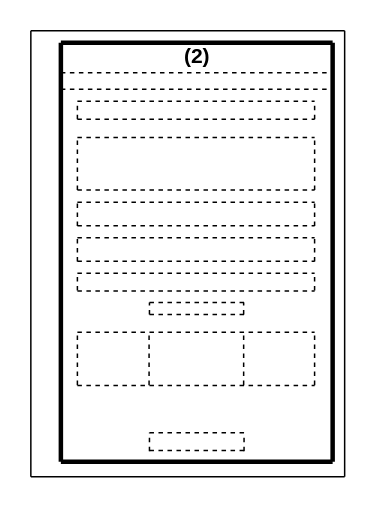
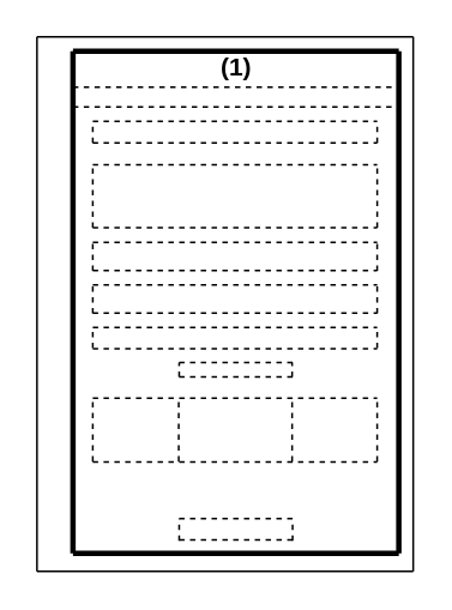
  <mxCell id="0" />
  <mxCell id="1" parent="0" />
  <mxCell id="2" value="" style="endArrow=none;html=1;strokeWidth=3;" parent="1" edge="1"><mxGeometry width="50" height="50" relative="1" as="geometry"><mxPoint x="40" y="307" as="sourcePoint" /><mxPoint x="40" y="28" as="targetPoint" /></mxGeometry></mxCell>
  <mxCell id="3" value="" style="endArrow=none;html=1;strokeWidth=3;" parent="1" edge="1"><mxGeometry width="50" height="50" relative="1" as="geometry"><mxPoint x="221" y="307" as="sourcePoint" /><mxPoint x="221" y="28" as="targetPoint" /></mxGeometry></mxCell>
  <mxCell id="4" value="" style="endArrow=none;html=1;strokeWidth=3;" parent="1" edge="1"><mxGeometry width="50" height="50" relative="1" as="geometry"><mxPoint x="40" y="307" as="sourcePoint" /><mxPoint x="221" y="307" as="targetPoint" /></mxGeometry></mxCell>
  <mxCell id="5" value="" style="endArrow=none;html=1;strokeWidth=1;fontSize=1;" edge="1" parent="1"><mxGeometry width="50" height="50" relative="1" as="geometry"><mxPoint as="sourcePoint" x="20" y="20" /><mxPoint x="229" as="targetPoint" y="20" /></mxGeometry></mxCell>
  <mxCell id="6" value="" style="endArrow=none;html=1;strokeWidth=3;" edge="1" parent="1"><mxGeometry width="50" height="50" relative="1" as="geometry"><mxPoint x="40" y="28" as="sourcePoint" /><mxPoint x="221" y="28" as="targetPoint" /></mxGeometry></mxCell>
- <mxCell id="7" value="&lt;span style=&quot;font-size: 14px&quot;&gt;(2)&lt;/span&gt;" style="text;html=1;strokeColor=none;fillColor=none;align=center;verticalAlign=bottom;whiteSpace=wrap;rounded=0;fontSize=14;fontStyle=1" vertex="1" parent="1"><mxGeometry x="110.55" y="31.81" width="40" height="16.06" as="geometry" /></mxCell>
+ <mxCell id="7" value="&lt;span style=&quot;font-size: 14px&quot;&gt;(1)&lt;/span&gt;" style="text;html=1;strokeColor=none;fillColor=none;align=center;verticalAlign=bottom;whiteSpace=wrap;rounded=0;fontSize=14;fontStyle=1" vertex="1" parent="1"><mxGeometry x="110.55" y="31.81" width="40" height="16.06" as="geometry" /></mxCell>
  <mxCell id="8" value="" style="endArrow=none;html=1;strokeWidth=1;dashed=1;" edge="1" parent="1"><mxGeometry width="50" height="50" relative="1" as="geometry"><mxPoint x="40" y="48" as="sourcePoint" /><mxPoint x="221" y="48" as="targetPoint" /></mxGeometry></mxCell>
  <mxCell id="9" value="" style="endArrow=none;html=1;strokeWidth=1;dashed=1;" edge="1" parent="1"><mxGeometry width="50" height="50" relative="1" as="geometry"><mxPoint x="40" y="59" as="sourcePoint" /><mxPoint x="221" y="59" as="targetPoint" /></mxGeometry></mxCell>
  <mxCell id="10" value="" style="endArrow=none;html=1;strokeWidth=1;dashed=1;" edge="1" parent="1"><mxGeometry width="50" height="50" relative="1" as="geometry"><mxPoint x="51" y="67" as="sourcePoint" /><mxPoint x="209" y="67" as="targetPoint" /></mxGeometry></mxCell>
  <mxCell id="11" value="" style="endArrow=none;html=1;strokeWidth=1;dashed=1;" edge="1" parent="1"><mxGeometry width="50" height="50" relative="1" as="geometry"><mxPoint x="51" y="79" as="sourcePoint" /><mxPoint x="209" y="79" as="targetPoint" /></mxGeometry></mxCell>
  <mxCell id="12" value="" style="endArrow=none;html=1;strokeWidth=1;dashed=1;" edge="1" parent="1"><mxGeometry width="50" height="50" relative="1" as="geometry"><mxPoint x="209" y="79" as="sourcePoint" /><mxPoint x="209" y="67" as="targetPoint" /></mxGeometry></mxCell>
  <mxCell id="13" value="" style="endArrow=none;html=1;strokeWidth=1;dashed=1;" edge="1" parent="1"><mxGeometry width="50" height="50" relative="1" as="geometry"><mxPoint x="51" y="79" as="sourcePoint" /><mxPoint x="51" y="67" as="targetPoint" /></mxGeometry></mxCell>
  <mxCell id="14" value="" style="endArrow=none;html=1;strokeWidth=1;dashed=1;" edge="1" parent="1"><mxGeometry width="50" height="50" relative="1" as="geometry"><mxPoint x="51" y="91" as="sourcePoint" /><mxPoint x="209" y="91" as="targetPoint" /></mxGeometry></mxCell>
  <mxCell id="15" value="" style="endArrow=none;html=1;strokeWidth=1;dashed=1;" edge="1" parent="1"><mxGeometry width="50" height="50" relative="1" as="geometry"><mxPoint x="51" y="126" as="sourcePoint" /><mxPoint x="209" y="126" as="targetPoint" /></mxGeometry></mxCell>
  <mxCell id="16" value="" style="endArrow=none;html=1;strokeWidth=1;dashed=1;" edge="1" parent="1"><mxGeometry width="50" height="50" relative="1" as="geometry"><mxPoint x="209" y="126" as="sourcePoint" /><mxPoint x="209" y="91" as="targetPoint" /></mxGeometry></mxCell>
  <mxCell id="17" value="" style="endArrow=none;html=1;strokeWidth=1;dashed=1;" edge="1" parent="1"><mxGeometry width="50" height="50" relative="1" as="geometry"><mxPoint x="51" y="126" as="sourcePoint" /><mxPoint x="51" y="91" as="targetPoint" /></mxGeometry></mxCell>
  <mxCell id="18" value="" style="endArrow=none;html=1;strokeWidth=1;dashed=1;" edge="1" parent="1"><mxGeometry width="50" height="50" relative="1" as="geometry"><mxPoint x="51" y="134.17" as="sourcePoint" /><mxPoint x="209" y="134.17" as="targetPoint" /></mxGeometry></mxCell>
  <mxCell id="19" value="" style="endArrow=none;html=1;strokeWidth=1;dashed=1;" edge="1" parent="1"><mxGeometry width="50" height="50" relative="1" as="geometry"><mxPoint x="51" y="149.92" as="sourcePoint" /><mxPoint x="209" y="149.92" as="targetPoint" /></mxGeometry></mxCell>
  <mxCell id="20" value="" style="endArrow=none;html=1;strokeWidth=1;dashed=1;" edge="1" parent="1"><mxGeometry width="50" height="50" relative="1" as="geometry"><mxPoint x="51" y="157.8" as="sourcePoint" /><mxPoint x="209" y="157.8" as="targetPoint" /></mxGeometry></mxCell>
  <mxCell id="21" value="" style="endArrow=none;html=1;strokeWidth=1;dashed=1;" edge="1" parent="1"><mxGeometry width="50" height="50" relative="1" as="geometry"><mxPoint x="51" y="173.54" as="sourcePoint" /><mxPoint x="209" y="173.54" as="targetPoint" /></mxGeometry></mxCell>
  <mxCell id="22" value="" style="endArrow=none;html=1;strokeWidth=1;dashed=1;" edge="1" parent="1"><mxGeometry width="50" height="50" relative="1" as="geometry"><mxPoint x="51" y="181.42" as="sourcePoint" /><mxPoint x="209" y="181.42" as="targetPoint" /></mxGeometry></mxCell>
  <mxCell id="23" value="" style="endArrow=none;html=1;strokeWidth=1;dashed=1;" edge="1" parent="1"><mxGeometry width="50" height="50" relative="1" as="geometry"><mxPoint x="51" y="193.23" as="sourcePoint" /><mxPoint x="209" y="193.23" as="targetPoint" /></mxGeometry></mxCell>
  <mxCell id="24" value="" style="endArrow=none;html=1;strokeWidth=1;dashed=1;" edge="1" parent="1"><mxGeometry width="50" height="50" relative="1" as="geometry"><mxPoint x="51" y="220.79" as="sourcePoint" /><mxPoint x="209" y="220.79" as="targetPoint" /></mxGeometry></mxCell>
  <mxCell id="25" value="" style="endArrow=none;html=1;strokeWidth=1;dashed=1;" edge="1" parent="1"><mxGeometry width="50" height="50" relative="1" as="geometry"><mxPoint x="51" y="256.22" as="sourcePoint" /><mxPoint x="209" y="256.22" as="targetPoint" /></mxGeometry></mxCell>
  <mxCell id="26" value="" style="endArrow=none;html=1;strokeWidth=1;dashed=1;" edge="1" parent="1"><mxGeometry width="50" height="50" relative="1" as="geometry"><mxPoint x="51" y="150" as="sourcePoint" /><mxPoint x="51" y="134.17" as="targetPoint" /></mxGeometry></mxCell>
  <mxCell id="27" value="" style="endArrow=none;html=1;strokeWidth=1;dashed=1;" edge="1" parent="1"><mxGeometry width="50" height="50" relative="1" as="geometry"><mxPoint x="51" y="173.62" as="sourcePoint" /><mxPoint x="51" y="157.79" as="targetPoint" /></mxGeometry></mxCell>
  <mxCell id="28" value="" style="endArrow=none;html=1;strokeWidth=1;dashed=1;" edge="1" parent="1"><mxGeometry width="50" height="50" relative="1" as="geometry"><mxPoint x="51" y="193" as="sourcePoint" /><mxPoint x="51" y="181" as="targetPoint" /></mxGeometry></mxCell>
  <mxCell id="29" value="" style="endArrow=none;html=1;strokeWidth=1;dashed=1;" edge="1" parent="1"><mxGeometry width="50" height="50" relative="1" as="geometry"><mxPoint x="51" y="256" as="sourcePoint" /><mxPoint x="51" y="220.79" as="targetPoint" /></mxGeometry></mxCell>
  <mxCell id="30" value="" style="endArrow=none;html=1;strokeWidth=1;dashed=1;" edge="1" parent="1"><mxGeometry width="50" height="50" relative="1" as="geometry"><mxPoint x="208.98" y="256" as="sourcePoint" /><mxPoint x="208.98" y="220.79" as="targetPoint" /></mxGeometry></mxCell>
  <mxCell id="31" value="" style="endArrow=none;html=1;strokeWidth=1;dashed=1;" edge="1" parent="1"><mxGeometry width="50" height="50" relative="1" as="geometry"><mxPoint x="208.98" y="193" as="sourcePoint" /><mxPoint x="208.98" y="181" as="targetPoint" /></mxGeometry></mxCell>
  <mxCell id="32" value="" style="endArrow=none;html=1;strokeWidth=1;dashed=1;" edge="1" parent="1"><mxGeometry width="50" height="50" relative="1" as="geometry"><mxPoint x="208.98" y="173.62" as="sourcePoint" /><mxPoint x="208.98" y="157.79" as="targetPoint" /></mxGeometry></mxCell>
  <mxCell id="33" value="" style="endArrow=none;html=1;strokeWidth=1;dashed=1;" edge="1" parent="1"><mxGeometry width="50" height="50" relative="1" as="geometry"><mxPoint x="208.98" y="150" as="sourcePoint" /><mxPoint x="208.98" y="134.17" as="targetPoint" /></mxGeometry></mxCell>
  <mxCell id="34" value="" style="endArrow=none;html=1;strokeWidth=1;dashed=1;" edge="1" parent="1"><mxGeometry width="50" height="50" relative="1" as="geometry"><mxPoint x="99" y="201" as="sourcePoint" /><mxPoint x="162" y="201" as="targetPoint" /></mxGeometry></mxCell>
  <mxCell id="35" value="" style="endArrow=none;html=1;strokeWidth=1;dashed=1;" edge="1" parent="1"><mxGeometry width="50" height="50" relative="1" as="geometry"><mxPoint x="99" y="209" as="sourcePoint" /><mxPoint x="162" y="209" as="targetPoint" /></mxGeometry></mxCell>
  <mxCell id="36" value="" style="endArrow=none;html=1;strokeWidth=1;dashed=1;" edge="1" parent="1"><mxGeometry width="50" height="50" relative="1" as="geometry"><mxPoint x="99" y="209" as="sourcePoint" /><mxPoint x="99" y="201" as="targetPoint" /></mxGeometry></mxCell>
  <mxCell id="37" value="" style="endArrow=none;html=1;strokeWidth=1;dashed=1;" edge="1" parent="1"><mxGeometry width="50" height="50" relative="1" as="geometry"><mxPoint x="161.73" y="209" as="sourcePoint" /><mxPoint x="161.73" y="201" as="targetPoint" /></mxGeometry></mxCell>
  <mxCell id="38" value="" style="endArrow=none;html=1;strokeWidth=1;dashed=1;" edge="1" parent="1"><mxGeometry width="50" height="50" relative="1" as="geometry"><mxPoint x="99" y="287.72" as="sourcePoint" /><mxPoint x="162" y="287.72" as="targetPoint" /></mxGeometry></mxCell>
  <mxCell id="39" value="" style="endArrow=none;html=1;strokeWidth=1;dashed=1;" edge="1" parent="1"><mxGeometry width="50" height="50" relative="1" as="geometry"><mxPoint x="99" y="299.53" as="sourcePoint" /><mxPoint x="162" y="299.53" as="targetPoint" /></mxGeometry></mxCell>
  <mxCell id="40" value="" style="endArrow=none;html=1;strokeWidth=1;dashed=1;" edge="1" parent="1"><mxGeometry width="50" height="50" relative="1" as="geometry"><mxPoint x="99" y="300" as="sourcePoint" /><mxPoint x="99" y="287.72" as="targetPoint" /></mxGeometry></mxCell>
  <mxCell id="41" value="" style="endArrow=none;html=1;strokeWidth=1;dashed=1;" edge="1" parent="1"><mxGeometry width="50" height="50" relative="1" as="geometry"><mxPoint x="162" y="300" as="sourcePoint" /><mxPoint x="162" y="288" as="targetPoint" /></mxGeometry></mxCell>
  <mxCell id="42" value="" style="endArrow=none;html=1;strokeWidth=1;dashed=1;" edge="1" parent="1"><mxGeometry width="50" height="50" relative="1" as="geometry"><mxPoint x="98.74" y="256" as="sourcePoint" /><mxPoint x="98.74" y="220.79" as="targetPoint" /></mxGeometry></mxCell>
  <mxCell id="43" value="" style="endArrow=none;html=1;strokeWidth=1;dashed=1;" edge="1" parent="1"><mxGeometry width="50" height="50" relative="1" as="geometry"><mxPoint x="161.73" y="256" as="sourcePoint" /><mxPoint x="161.73" y="220.79" as="targetPoint" /></mxGeometry></mxCell>
  <mxCell id="44" value="" style="endArrow=none;html=1;strokeWidth=1;fontSize=1;" edge="1" parent="1"><mxGeometry width="50" height="50" relative="1" as="geometry"><mxPoint as="sourcePoint" x="20" y="20" /><mxPoint y="317" as="targetPoint" x="20" /></mxGeometry></mxCell>
  <mxCell id="45" value="" style="endArrow=none;html=1;strokeWidth=1;fontSize=1;" edge="1" parent="1"><mxGeometry width="50" height="50" relative="1" as="geometry"><mxPoint x="229" as="sourcePoint" y="20" /><mxPoint x="229" y="317" as="targetPoint" /></mxGeometry></mxCell>
  <mxCell id="46" value="" style="endArrow=none;html=1;strokeWidth=1;fontSize=1;" edge="1" parent="1"><mxGeometry width="50" height="50" relative="1" as="geometry"><mxPoint y="317" as="sourcePoint" x="20" /><mxPoint x="229" y="317" as="targetPoint" /></mxGeometry></mxCell>
